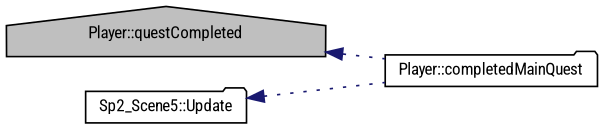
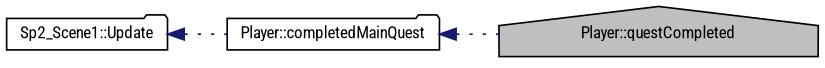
  digraph {
    fontname="Roboto Condensed"
    rankdir=LR
    node [color=black fontname="Roboto Condensed" fontsize=10 shape=folder]
    edge [color=midnightblue dir=back fontname="Roboto Condensed" fontsize=10 labelfontname=Helvetica labelfontsize=10 style=dotted]
    n1 [fillcolor=grey75 fontcolor=black height=0.2 label="Player::questCompleted" shape=house style=filled width=0.4]
    n2 [height=0.2 label="Player::completedMainQuest" width=0.4]
-   n3 [height=0.2 label="Sp2_Scene5::Update" width=0.4]
-   n1 -> n2
+   n3 [height=0.2 label="Sp2_Scene1::Update" width=0.4]
+   n2 -> n1
    n3 -> n2
  }
